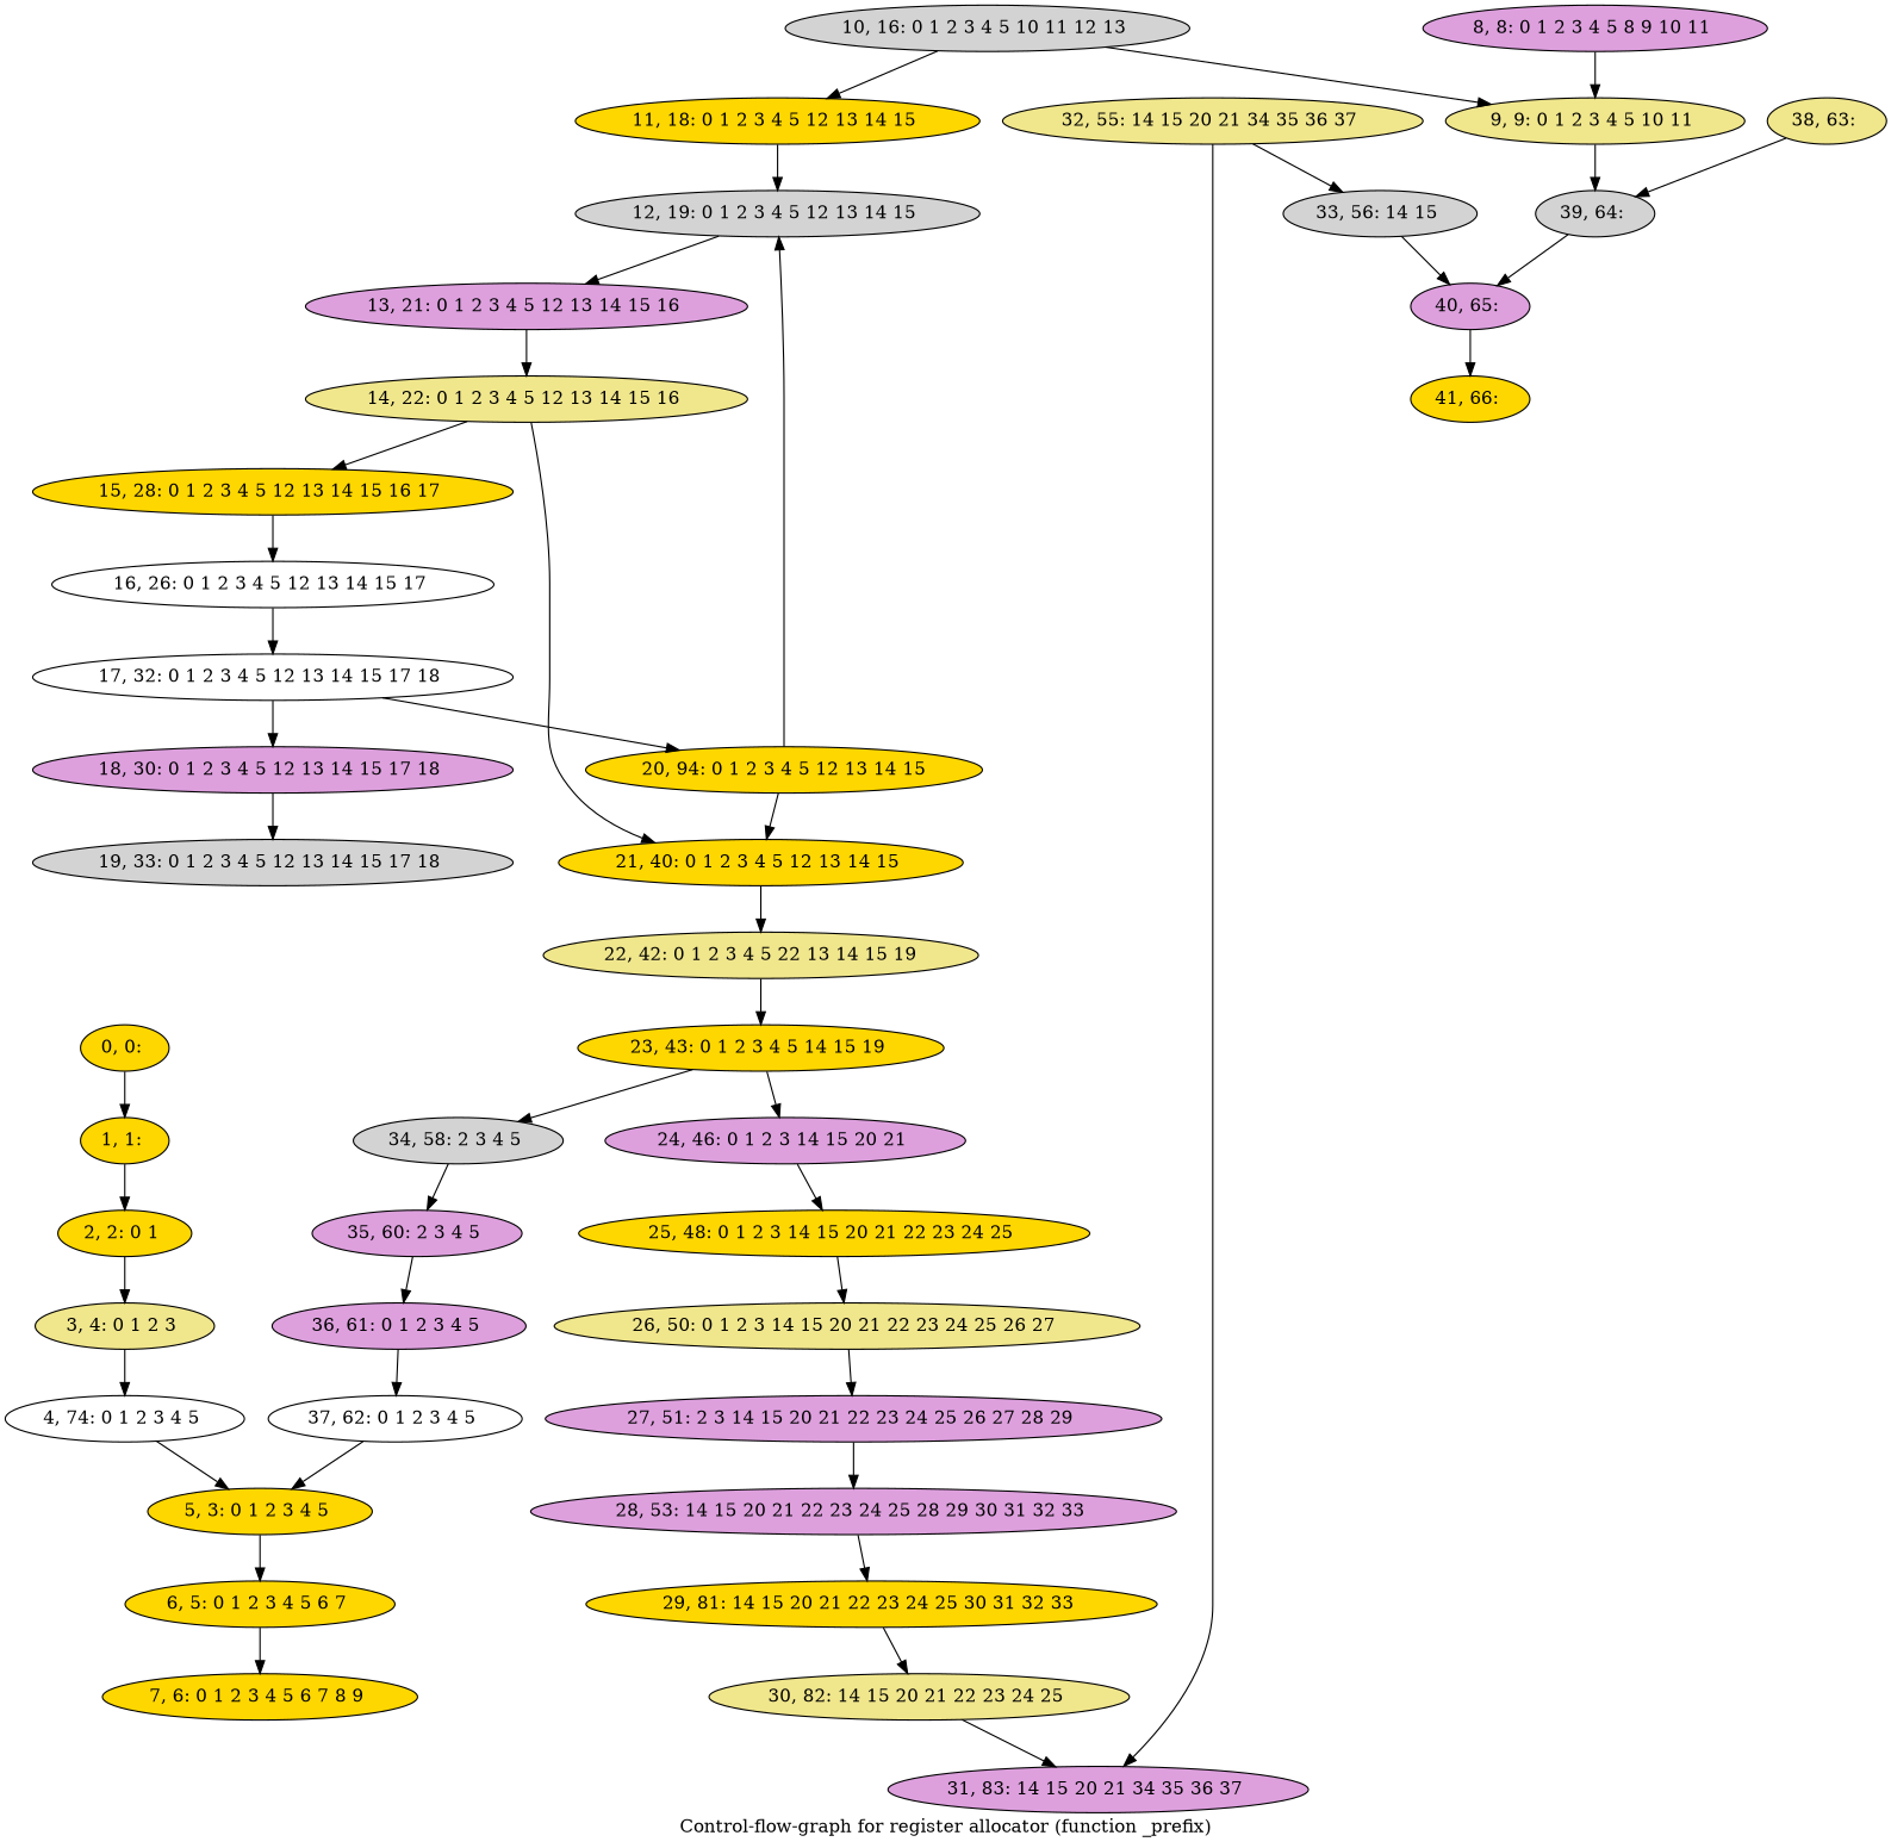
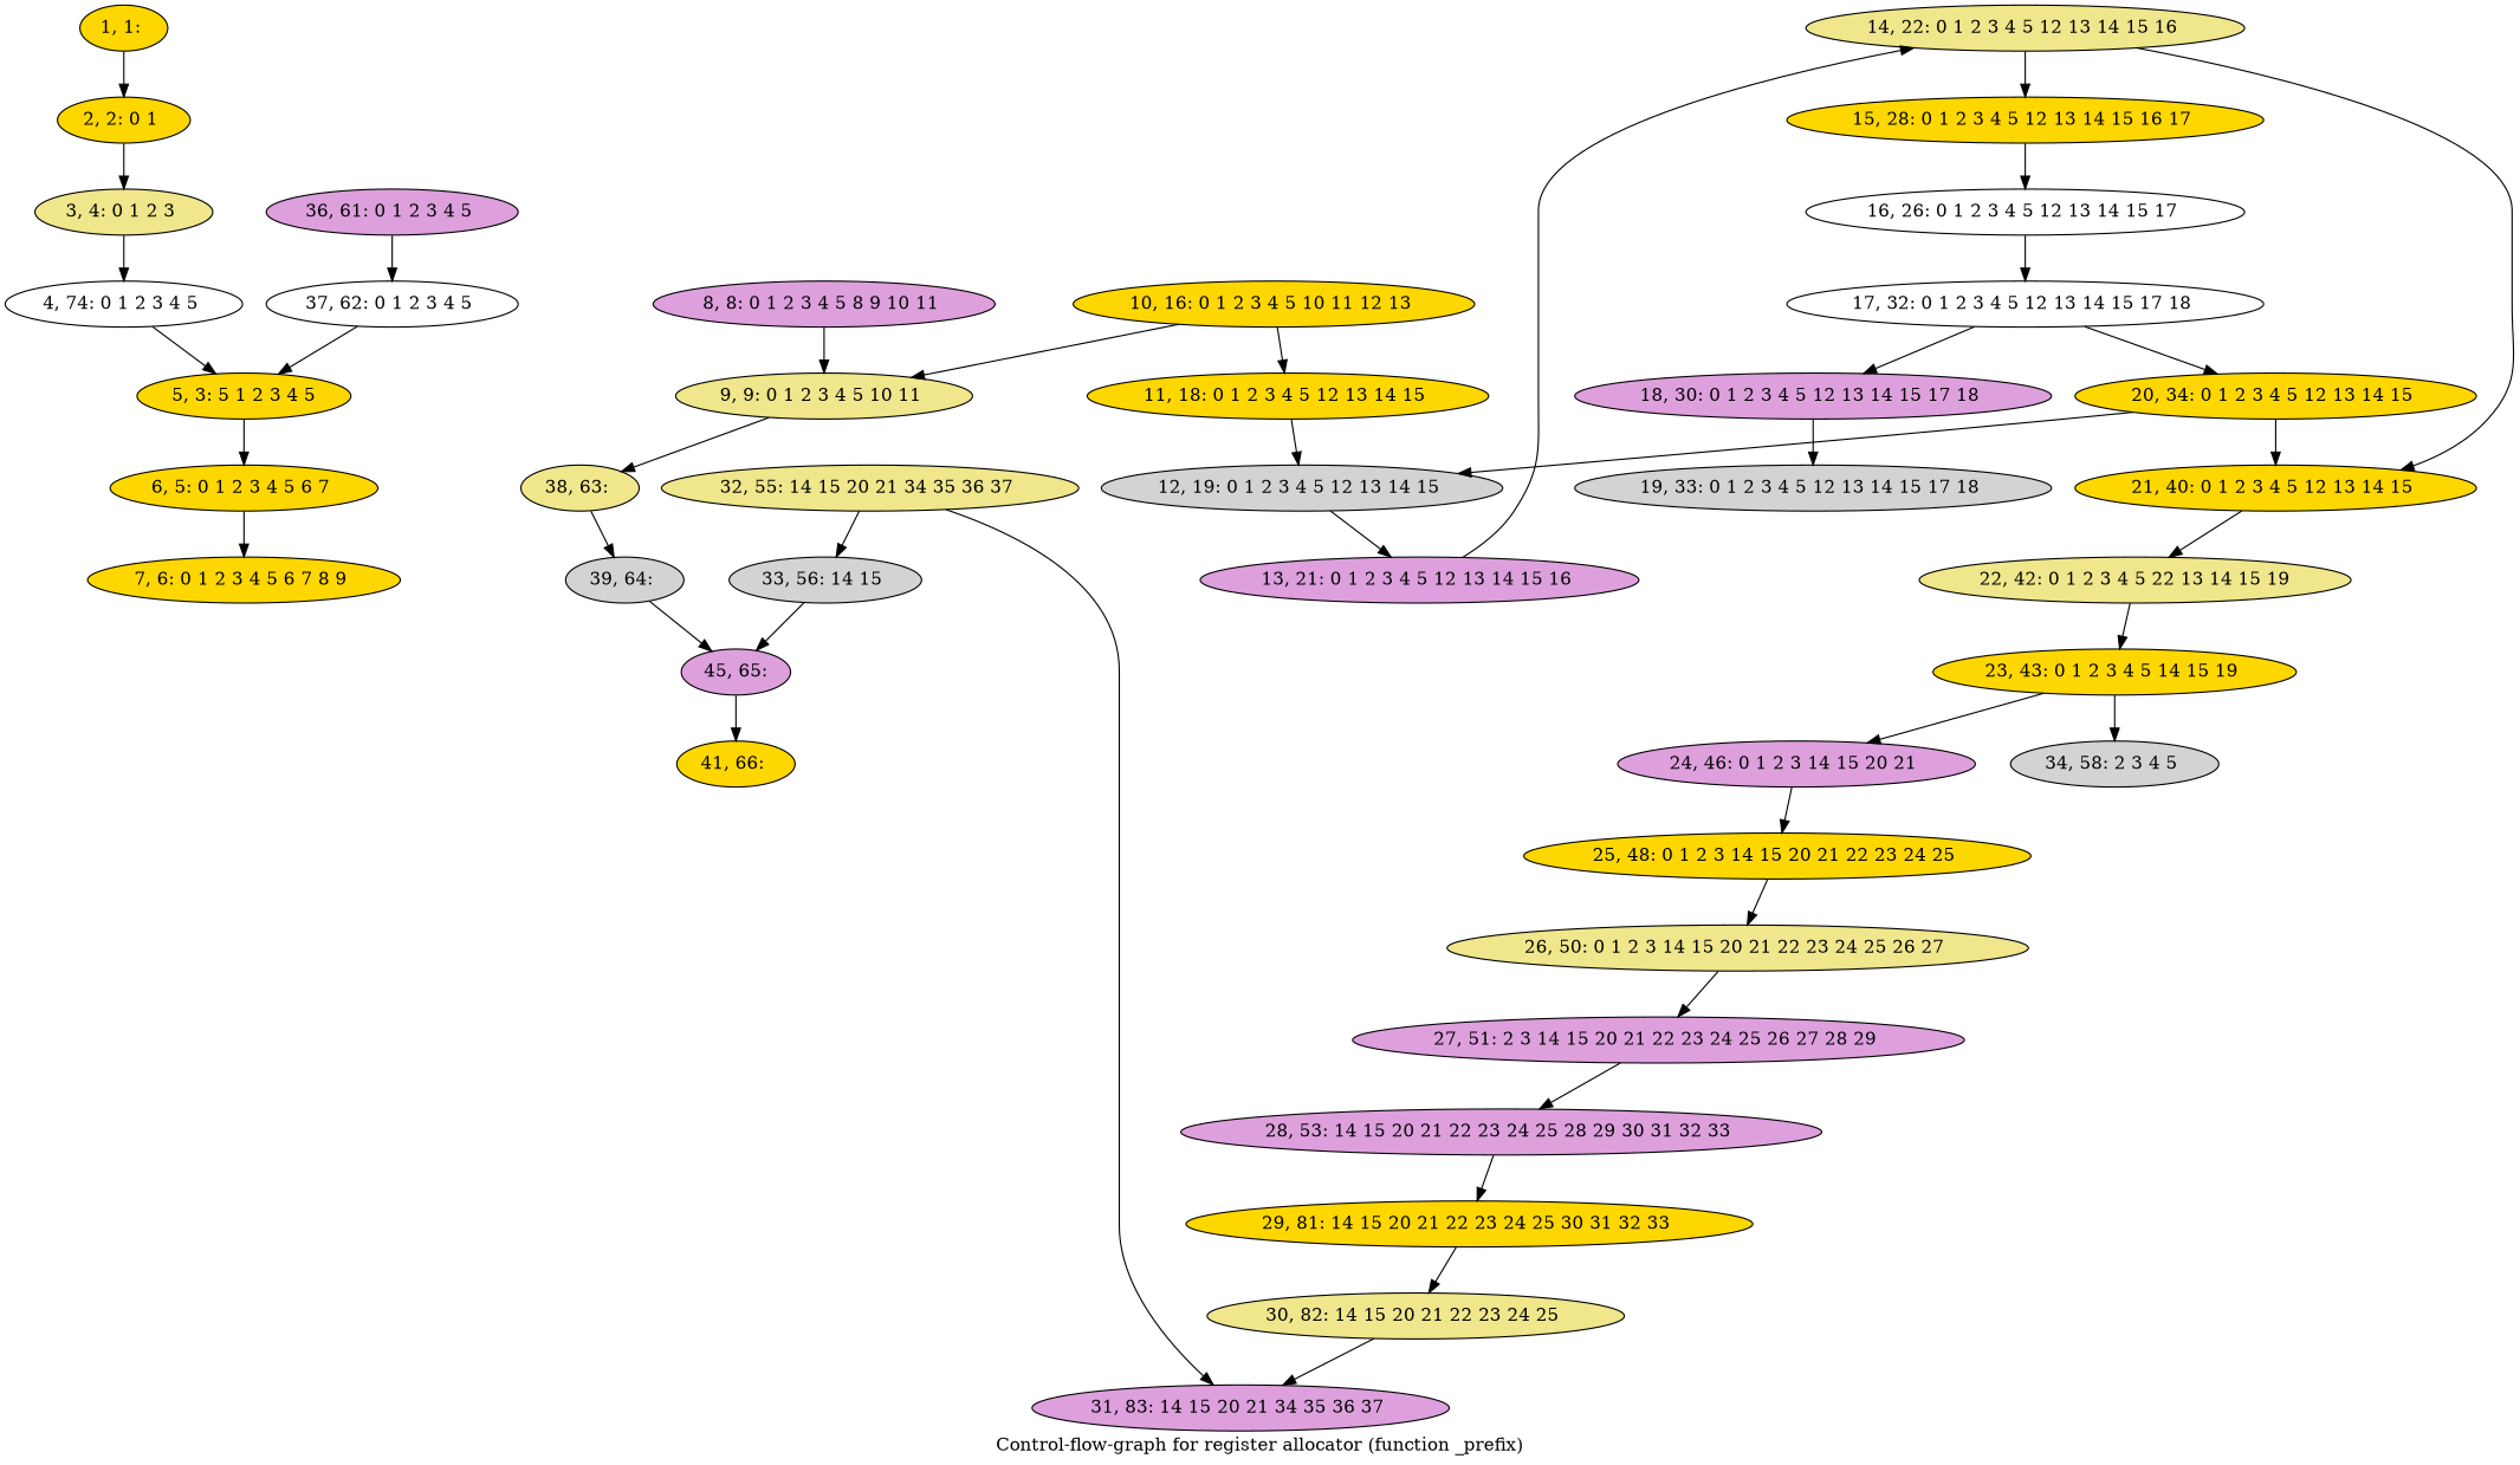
  digraph {
    label="Control-flow-graph for register allocator (function _prefix)"
    node [fillcolor=gold style=filled]
-   n1 [label="0, 0: "]
    n2 [label="1, 1: "]
    n3 [label="2, 2: 0 1 "]
    n4 [fillcolor=khaki label="3, 4: 0 1 2 3 "]
    n5 [fillcolor=white label="4, 74: 0 1 2 3 4 5 "]
-   n6 [label="5, 3: 0 1 2 3 4 5 "]
+   n6 [label="5, 3: 5 1 2 3 4 5"]
    n7 [label="6, 5: 0 1 2 3 4 5 6 7 "]
    n8 [label="7, 6: 0 1 2 3 4 5 6 7 8 9 "]
    n9 [fillcolor=plum label="8, 8: 0 1 2 3 4 5 8 9 10 11 "]
    n10 [fillcolor=khaki label="9, 9: 0 1 2 3 4 5 10 11 "]
    n11 [fillcolor=khaki label="38, 63: "]
-   n12 [fillcolor=lightgrey label="10, 16: 0 1 2 3 4 5 10 11 12 13 "]
+   n12 [label="10, 16: 0 1 2 3 4 5 10 11 12 13 "]
    n13 [label="11, 18: 0 1 2 3 4 5 12 13 14 15 "]
    n14 [fillcolor=lightgrey label="39, 64: "]
    n15 [fillcolor=lightgrey label="12, 19: 0 1 2 3 4 5 12 13 14 15 "]
    n16 [fillcolor=plum label="13, 21: 0 1 2 3 4 5 12 13 14 15 16 "]
    n17 [fillcolor=khaki label="14, 22: 0 1 2 3 4 5 12 13 14 15 16 "]
    n18 [label="15, 28: 0 1 2 3 4 5 12 13 14 15 16 17 "]
    n19 [label="21, 40: 0 1 2 3 4 5 12 13 14 15 "]
    n20 [fillcolor=white label="16, 26: 0 1 2 3 4 5 12 13 14 15 17 "]
    n21 [fillcolor=khaki label="22, 42: 0 1 2 3 4 5 22 13 14 15 19"]
    n22 [fillcolor=white label="17, 32: 0 1 2 3 4 5 12 13 14 15 17 18 "]
    n23 [fillcolor=plum label="18, 30: 0 1 2 3 4 5 12 13 14 15 17 18 "]
-   n24 [label="20, 94: 0 1 2 3 4 5 12 13 14 15"]
+   n24 [label="20, 34: 0 1 2 3 4 5 12 13 14 15 "]
    n25 [fillcolor=lightgrey label="19, 33: 0 1 2 3 4 5 12 13 14 15 17 18 "]
    n26 [label="23, 43: 0 1 2 3 4 5 14 15 19 "]
    n27 [fillcolor=plum label="24, 46: 0 1 2 3 14 15 20 21 "]
    n28 [fillcolor=lightgrey label="34, 58: 2 3 4 5 "]
    n29 [label="25, 48: 0 1 2 3 14 15 20 21 22 23 24 25 "]
-   n30 [fillcolor=plum label="35, 60: 2 3 4 5 "]
    n31 [fillcolor=khaki label="26, 50: 0 1 2 3 14 15 20 21 22 23 24 25 26 27 "]
    n32 [fillcolor=plum label="27, 51: 2 3 14 15 20 21 22 23 24 25 26 27 28 29 "]
    n33 [fillcolor=plum label="28, 53: 14 15 20 21 22 23 24 25 28 29 30 31 32 33 "]
    n34 [label="29, 81: 14 15 20 21 22 23 24 25 30 31 32 33 "]
    n35 [fillcolor=khaki label="30, 82: 14 15 20 21 22 23 24 25 "]
    n36 [fillcolor=plum label="31, 83: 14 15 20 21 34 35 36 37 "]
    n37 [fillcolor=khaki label="32, 55: 14 15 20 21 34 35 36 37 "]
    n38 [fillcolor=lightgrey label="33, 56: 14 15 "]
-   n39 [fillcolor=plum label="40, 65: "]
+   n39 [fillcolor=plum label="45, 65:"]
    n40 [label="41, 66: "]
    n41 [fillcolor=plum label="36, 61: 0 1 2 3 4 5 "]
    n42 [fillcolor=white label="37, 62: 0 1 2 3 4 5 "]
-   n1 -> n2
    n2 -> n3
    n3 -> n4
    n4 -> n5
    n5 -> n6
    n6 -> n7
    n7 -> n8
    n9 -> n10
-   n10 -> n14
+   n10 -> n11
    n11 -> n14
    n12 -> n10
    n12 -> n13
    n13 -> n15
    n14 -> n39
    n15 -> n16
    n16 -> n17
    n17 -> n18
    n17 -> n19
    n18 -> n20
    n19 -> n21
    n20 -> n22
    n21 -> n26
    n22 -> n23
    n22 -> n24
    n23 -> n25
    n24 -> n15
    n24 -> n19
    n26 -> n27
    n26 -> n28
    n27 -> n29
-   n28 -> n30
    n29 -> n31
-   n30 -> n41
    n31 -> n32
    n32 -> n33
    n33 -> n34
    n34 -> n35
    n35 -> n36
    n37 -> n36
    n37 -> n38
    n38 -> n39
    n39 -> n40
    n41 -> n42
    n42 -> n6
  }
